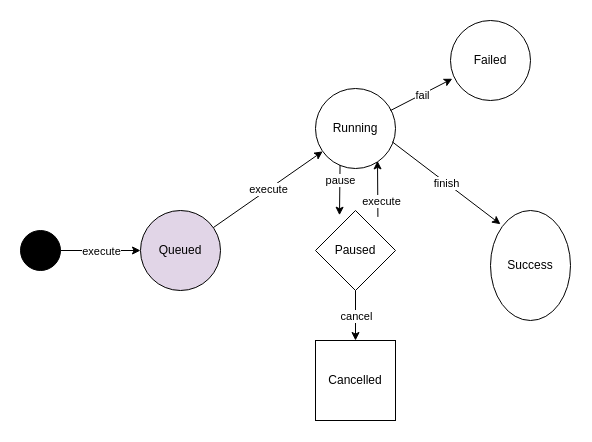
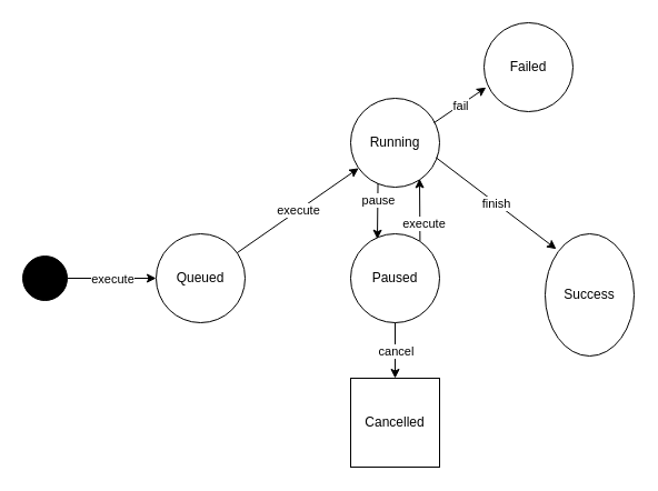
  <mxCell id="0" />
  <mxCell id="1" parent="0" />
- <mxCell id="2" value="Queued" style="ellipse;whiteSpace=wrap;html=1;aspect=fixed;fillColor=#e1d5e7;" vertex="1" parent="1"><mxGeometry x="140" y="210" width="80" height="80" as="geometry" /></mxCell>
- <mxCell id="3" value="Failed" style="ellipse;whiteSpace=wrap;html=1;aspect=fixed;" vertex="1" parent="1"><mxGeometry x="450" y="20" width="80" height="80" as="geometry" /></mxCell>
+ <mxCell id="2" value="Queued" style="ellipse;whiteSpace=wrap;html=1;aspect=fixed;" vertex="1" parent="1"><mxGeometry x="140" y="210" width="80" height="80" as="geometry" /></mxCell>
+ <mxCell id="3" value="Failed" style="ellipse;whiteSpace=wrap;html=1;aspect=fixed;" vertex="1" parent="1"><mxGeometry x="435" y="20" width="80" height="80" as="geometry" /></mxCell>
  <mxCell id="4" value="Running" style="ellipse;whiteSpace=wrap;html=1;aspect=fixed;" vertex="1" parent="1"><mxGeometry x="315" y="88" width="80" height="80" as="geometry" /></mxCell>
- <mxCell id="5" value="Paused" style="rhombus;whiteSpace=wrap;html=1;aspect=fixed;" vertex="1" parent="1"><mxGeometry x="315" y="210" width="80" height="80" as="geometry" /></mxCell>
+ <mxCell id="5" value="Paused" style="ellipse;whiteSpace=wrap;html=1;aspect=fixed;" vertex="1" parent="1"><mxGeometry x="315" y="210" width="80" height="80" as="geometry" /></mxCell>
  <mxCell id="6" value="Cancelled" style="whiteSpace=wrap;html=1;aspect=fixed;rounded=0;" vertex="1" parent="1"><mxGeometry x="315" y="340" width="80" height="80" as="geometry" /></mxCell>
  <mxCell id="7" value="Success" style="ellipse;whiteSpace=wrap;html=1;aspect=fixed;" vertex="1" parent="1"><mxGeometry x="490" y="210" width="80" height="110" as="geometry" /></mxCell>
  <mxCell id="8" value="" style="ellipse;whiteSpace=wrap;html=1;aspect=fixed;fillColor=#000000;" vertex="1" parent="1"><mxGeometry x="20" y="230" width="40" height="40" as="geometry" /></mxCell>
  <mxCell id="9" value="" style="endArrow=classic;html=1;exitX=1;exitY=0.5;exitDx=0;exitDy=0;entryX=0;entryY=0.5;entryDx=0;entryDy=0;" edge="1" parent="1" source="8" target="2"><mxGeometry relative="1" as="geometry"><mxPoint x="270" y="420" as="sourcePoint" /><mxPoint x="370" y="420" as="targetPoint" /></mxGeometry></mxCell>
  <mxCell id="10" value="execute" style="edgeLabel;resizable=0;html=1;align=center;verticalAlign=middle;" connectable="0" vertex="1" parent="9"><mxGeometry relative="1" as="geometry" /></mxCell>
  <mxCell id="11" value="" style="endArrow=classic;html=1;" edge="1" parent="1" source="2" target="4"><mxGeometry relative="1" as="geometry"><mxPoint x="60" y="260" as="sourcePoint" /><mxPoint x="150" y="260" as="targetPoint" /></mxGeometry></mxCell>
  <mxCell id="12" value="execute" style="edgeLabel;resizable=0;html=1;align=center;verticalAlign=middle;" connectable="0" vertex="1" parent="11"><mxGeometry relative="1" as="geometry" /></mxCell>
  <mxCell id="13" value="" style="endArrow=classic;html=1;entryX=0.3;entryY=0.059;entryDx=0;entryDy=0;entryPerimeter=0;exitX=0.307;exitY=0.955;exitDx=0;exitDy=0;exitPerimeter=0;" edge="1" parent="1" source="4" target="5"><mxGeometry relative="1" as="geometry"><mxPoint x="345" y="167" as="sourcePoint" /><mxPoint x="170" y="280" as="targetPoint" /></mxGeometry></mxCell>
  <mxCell id="14" value="pause" style="edgeLabel;resizable=0;html=1;align=center;verticalAlign=middle;" connectable="0" vertex="1" parent="13"><mxGeometry relative="1" as="geometry"><mxPoint y="-10" as="offset" /></mxGeometry></mxCell>
  <mxCell id="15" value="" style="endArrow=classic;html=1;entryX=0.775;entryY=0.905;entryDx=0;entryDy=0;entryPerimeter=0;exitX=0.78;exitY=0.08;exitDx=0;exitDy=0;exitPerimeter=0;" edge="1" parent="1" source="5" target="4"><mxGeometry relative="1" as="geometry"><mxPoint x="355" y="177" as="sourcePoint" /><mxPoint x="354.6" y="219.6" as="targetPoint" /></mxGeometry></mxCell>
  <mxCell id="16" value="execute" style="edgeLabel;resizable=0;html=1;align=center;verticalAlign=middle;" connectable="0" vertex="1" parent="15"><mxGeometry relative="1" as="geometry"><mxPoint x="3" y="12" as="offset" /></mxGeometry></mxCell>
  <mxCell id="17" value="" style="endArrow=classic;html=1;entryX=0.5;entryY=0;entryDx=0;entryDy=0;exitX=0.5;exitY=1;exitDx=0;exitDy=0;" edge="1" parent="1" source="5" target="6"><mxGeometry relative="1" as="geometry"><mxPoint x="221.201" y="285.03" as="sourcePoint" /><mxPoint x="328.6" y="371.2" as="targetPoint" /></mxGeometry></mxCell>
  <mxCell id="18" value="cancel" style="edgeLabel;resizable=0;html=1;align=center;verticalAlign=middle;" connectable="0" vertex="1" parent="17"><mxGeometry relative="1" as="geometry" /></mxCell>
  <mxCell id="19" value="" style="endArrow=classic;html=1;entryX=0.125;entryY=0.125;entryDx=0;entryDy=0;entryPerimeter=0;exitX=0.96;exitY=0.667;exitDx=0;exitDy=0;exitPerimeter=0;" edge="1" parent="1" source="4" target="7"><mxGeometry relative="1" as="geometry"><mxPoint x="222.82" y="237.135" as="sourcePoint" /><mxPoint x="332.182" y="160.869" as="targetPoint" /></mxGeometry></mxCell>
  <mxCell id="20" value="finish" style="edgeLabel;resizable=0;html=1;align=center;verticalAlign=middle;" connectable="0" vertex="1" parent="19"><mxGeometry relative="1" as="geometry" /></mxCell>
  <mxCell id="21" value="" style="endArrow=classic;html=1;entryX=0.023;entryY=0.728;entryDx=0;entryDy=0;entryPerimeter=0;exitX=0.938;exitY=0.275;exitDx=0;exitDy=0;exitPerimeter=0;" edge="1" parent="1" source="4" target="3"><mxGeometry relative="1" as="geometry"><mxPoint x="401.8" y="151.36" as="sourcePoint" /><mxPoint x="510" y="230" as="targetPoint" /></mxGeometry></mxCell>
  <mxCell id="22" value="fail" style="edgeLabel;resizable=0;html=1;align=center;verticalAlign=middle;" connectable="0" vertex="1" parent="21"><mxGeometry relative="1" as="geometry" /></mxCell>
